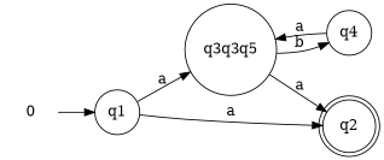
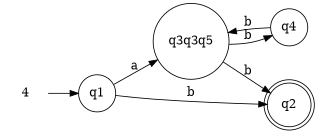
  digraph {
    rankdir=LR
    node [shape=circle]
-   0 [shape=none]
+   0 [shape=none label=4]
    n2 [label=q1]
    n3 [label=q3q3q5]
    n4 [label=q2 shape=doublecircle]
    n5 [label=q4]
    0 -> n2
    n2 -> n3 [label=a]
-   n2 -> n4 [label=a]
-   n3 -> n4 [label=a]
+   n2 -> n4 [label=b]
+   n3 -> n4 [label=b]
    n3 -> n5 [label=b]
-   n5 -> n3 [label=a]
+   n5 -> n3 [label=b]
  }
